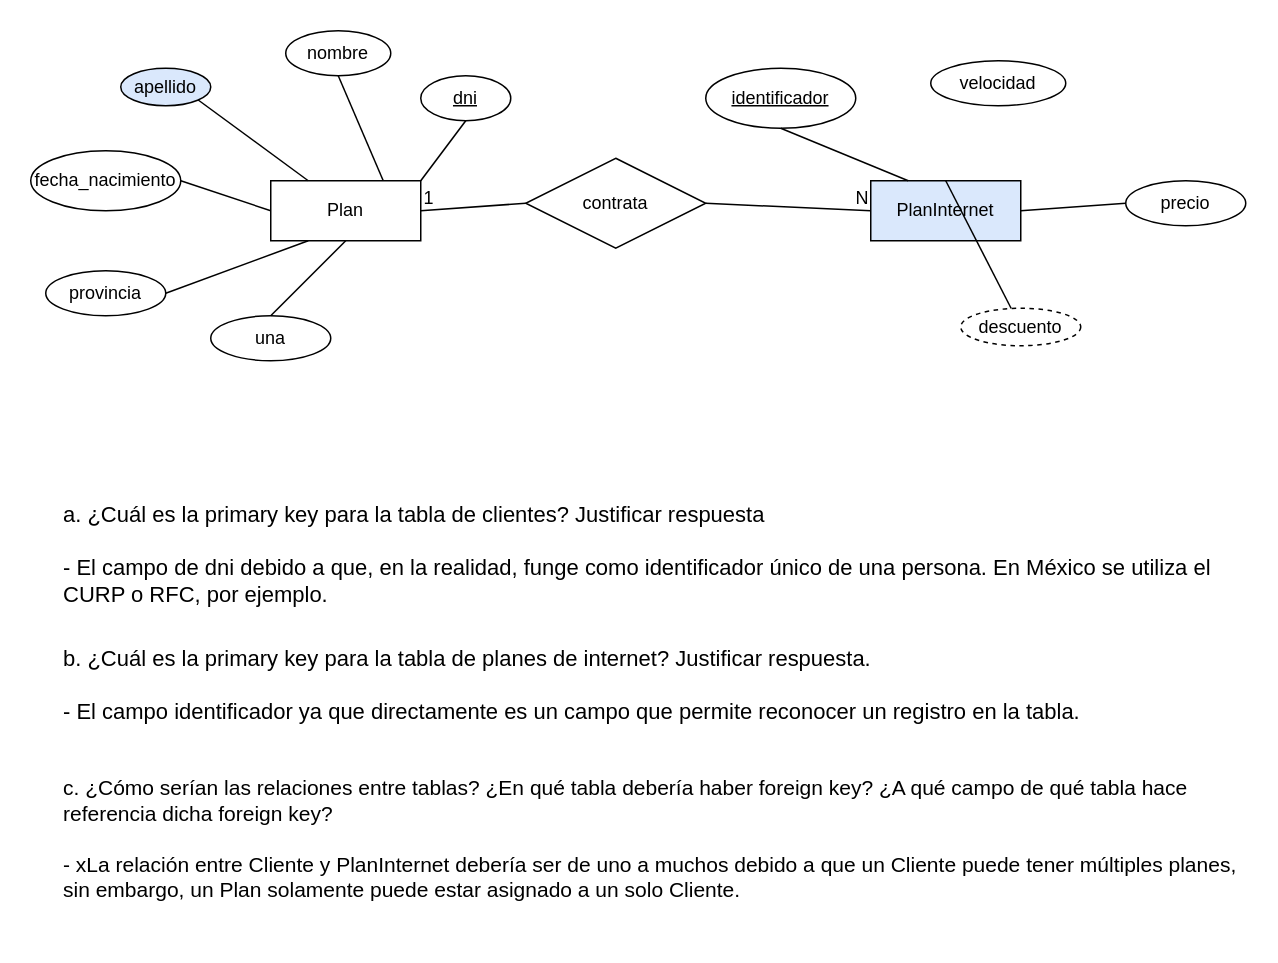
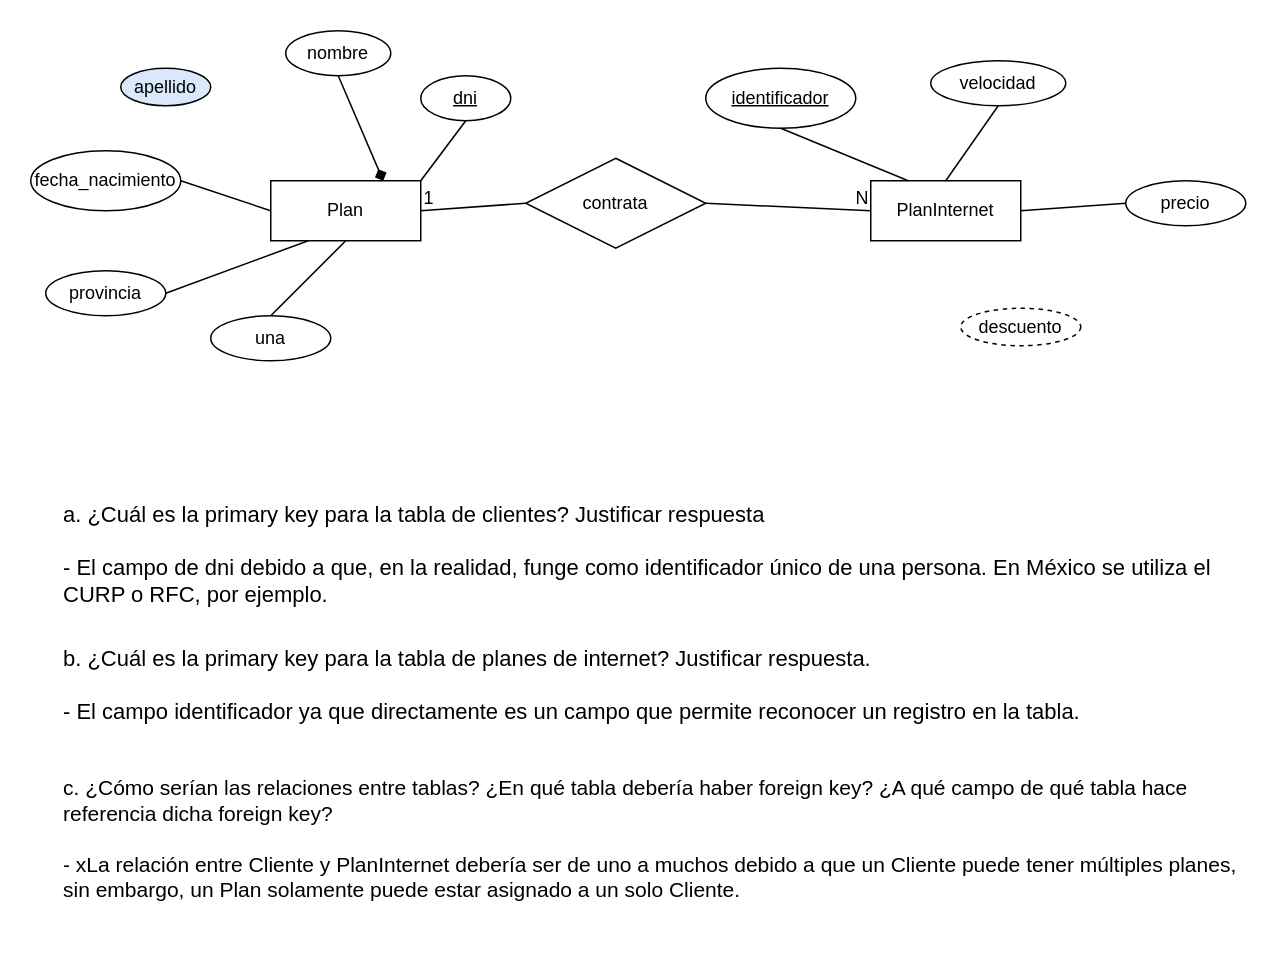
  <mxCell id="0" />
  <mxCell id="1" parent="0" />
  <mxCell id="2" value="Plan" style="whiteSpace=wrap;html=1;align=center;" vertex="1" parent="1"><mxGeometry x="180" y="120" width="100" height="40" as="geometry" /></mxCell>
- <mxCell id="3" value="PlanInternet" style="whiteSpace=wrap;html=1;align=center;fillColor=#dae8fc;" vertex="1" parent="1"><mxGeometry x="580" y="120" width="100" height="40" as="geometry" /></mxCell>
+ <mxCell id="3" value="PlanInternet" style="whiteSpace=wrap;html=1;align=center;" vertex="1" parent="1"><mxGeometry x="580" y="120" width="100" height="40" as="geometry" /></mxCell>
  <mxCell id="4" value="contrata" style="shape=rhombus;perimeter=rhombusPerimeter;whiteSpace=wrap;html=1;align=center;" vertex="1" parent="1"><mxGeometry x="350" y="105" width="120" height="60" as="geometry" /></mxCell>
  <mxCell id="5" value="" style="endArrow=none;html=1;rounded=0;entryX=0;entryY=0.5;entryDx=0;entryDy=0;exitX=1;exitY=0.5;exitDx=0;exitDy=0;" edge="1" parent="1" source="4" target="3"><mxGeometry relative="1" as="geometry"><mxPoint x="340" y="200" as="sourcePoint" /><mxPoint x="500" y="200" as="targetPoint" /></mxGeometry></mxCell>
  <mxCell id="6" value="N" style="resizable=0;html=1;whiteSpace=wrap;align=right;verticalAlign=bottom;" connectable="0" vertex="1" parent="5"><mxGeometry x="1" relative="1" as="geometry" /></mxCell>
  <mxCell id="7" value="" style="endArrow=none;html=1;rounded=0;entryX=1;entryY=0.5;entryDx=0;entryDy=0;exitX=0;exitY=0.5;exitDx=0;exitDy=0;" edge="1" parent="1" source="4" target="2"><mxGeometry relative="1" as="geometry"><mxPoint x="340" y="200" as="sourcePoint" /><mxPoint x="500" y="200" as="targetPoint" /></mxGeometry></mxCell>
  <mxCell id="8" value="1" style="resizable=0;html=1;whiteSpace=wrap;align=right;verticalAlign=bottom;" connectable="0" vertex="1" parent="7"><mxGeometry x="1" relative="1" as="geometry"><mxPoint x="10" as="offset" /></mxGeometry></mxCell>
  <mxCell id="9" value="dni" style="ellipse;whiteSpace=wrap;html=1;align=center;fontStyle=4;" vertex="1" parent="1"><mxGeometry x="280" y="50" width="60" height="30" as="geometry" /></mxCell>
  <mxCell id="10" value="nombre" style="ellipse;whiteSpace=wrap;html=1;align=center;" vertex="1" parent="1"><mxGeometry x="190" y="20" width="70" height="30" as="geometry" /></mxCell>
  <mxCell id="11" value="apellido" style="ellipse;whiteSpace=wrap;html=1;align=center;fillColor=#dae8fc;" vertex="1" parent="1"><mxGeometry x="80" y="45" width="60" height="25" as="geometry" /></mxCell>
  <mxCell id="12" value="fecha_nacimiento" style="ellipse;whiteSpace=wrap;html=1;align=center;" vertex="1" parent="1"><mxGeometry x="20" y="100" width="100" height="40" as="geometry" /></mxCell>
  <mxCell id="13" value="provincia" style="ellipse;whiteSpace=wrap;html=1;align=center;" vertex="1" parent="1"><mxGeometry x="30" y="180" width="80" height="30" as="geometry" /></mxCell>
  <mxCell id="14" value="una" style="ellipse;whiteSpace=wrap;html=1;align=center;" vertex="1" parent="1"><mxGeometry x="140" y="210" width="80" height="30" as="geometry" /></mxCell>
  <mxCell id="15" value="" style="endArrow=none;html=1;rounded=0;entryX=0.5;entryY=1;entryDx=0;entryDy=0;exitX=1;exitY=0;exitDx=0;exitDy=0;" edge="1" parent="1" source="2" target="9"><mxGeometry width="50" height="50" relative="1" as="geometry"><mxPoint x="460" y="230" as="sourcePoint" /><mxPoint x="510" y="180" as="targetPoint" /></mxGeometry></mxCell>
- <mxCell id="16" value="" style="endArrow=none;html=1;rounded=0;exitX=0.5;exitY=1;exitDx=0;exitDy=0;entryX=0.75;entryY=0;entryDx=0;entryDy=0;" edge="1" parent="1" source="10" target="2"><mxGeometry width="50" height="50" relative="1" as="geometry"><mxPoint x="460" y="230" as="sourcePoint" /><mxPoint x="510" y="180" as="targetPoint" /></mxGeometry></mxCell>
- <mxCell id="17" value="" style="endArrow=none;html=1;rounded=0;exitX=1;exitY=1;exitDx=0;exitDy=0;entryX=0.25;entryY=0;entryDx=0;entryDy=0;" edge="1" parent="1" source="11" target="2"><mxGeometry width="50" height="50" relative="1" as="geometry"><mxPoint x="460" y="230" as="sourcePoint" /><mxPoint x="510" y="180" as="targetPoint" /></mxGeometry></mxCell>
+ <mxCell id="16" value="" style="endArrow=diamond;html=1;rounded=0;exitX=0.5;exitY=1;exitDx=0;exitDy=0;entryX=0.75;entryY=0;entryDx=0;entryDy=0;" edge="1" parent="1" source="10" target="2"><mxGeometry width="50" height="50" relative="1" as="geometry"><mxPoint x="460" y="230" as="sourcePoint" /><mxPoint x="510" y="180" as="targetPoint" /></mxGeometry></mxCell>
  <mxCell id="18" value="" style="endArrow=none;html=1;rounded=0;exitX=1;exitY=0.5;exitDx=0;exitDy=0;entryX=0;entryY=0.5;entryDx=0;entryDy=0;" edge="1" parent="1" source="12" target="2"><mxGeometry width="50" height="50" relative="1" as="geometry"><mxPoint x="460" y="230" as="sourcePoint" /><mxPoint x="510" y="180" as="targetPoint" /></mxGeometry></mxCell>
  <mxCell id="19" value="" style="endArrow=none;html=1;rounded=0;exitX=1;exitY=0.5;exitDx=0;exitDy=0;entryX=0.25;entryY=1;entryDx=0;entryDy=0;" edge="1" parent="1" source="13" target="2"><mxGeometry width="50" height="50" relative="1" as="geometry"><mxPoint x="460" y="230" as="sourcePoint" /><mxPoint x="510" y="180" as="targetPoint" /></mxGeometry></mxCell>
  <mxCell id="20" value="" style="endArrow=none;html=1;rounded=0;exitX=0.5;exitY=0;exitDx=0;exitDy=0;entryX=0.5;entryY=1;entryDx=0;entryDy=0;" edge="1" parent="1" source="14" target="2"><mxGeometry width="50" height="50" relative="1" as="geometry"><mxPoint x="460" y="230" as="sourcePoint" /><mxPoint x="510" y="180" as="targetPoint" /></mxGeometry></mxCell>
  <mxCell id="21" value="velocidad" style="ellipse;whiteSpace=wrap;html=1;align=center;" vertex="1" parent="1"><mxGeometry x="620" y="40" width="90" height="30" as="geometry" /></mxCell>
  <mxCell id="22" value="identificador" style="ellipse;whiteSpace=wrap;html=1;align=center;fontStyle=4;" vertex="1" parent="1"><mxGeometry x="470" y="45" width="100" height="40" as="geometry" /></mxCell>
  <mxCell id="23" value="precio" style="ellipse;whiteSpace=wrap;html=1;align=center;" vertex="1" parent="1"><mxGeometry x="750" y="120" width="80" height="30" as="geometry" /></mxCell>
  <mxCell id="24" value="descuento" style="ellipse;whiteSpace=wrap;html=1;align=center;dashed=1;" vertex="1" parent="1"><mxGeometry x="640" y="205" width="80" height="25" as="geometry" /></mxCell>
  <mxCell id="25" value="" style="endArrow=none;html=1;rounded=0;entryX=0.5;entryY=1;entryDx=0;entryDy=0;exitX=0.25;exitY=0;exitDx=0;exitDy=0;" edge="1" parent="1" source="3" target="22"><mxGeometry width="50" height="50" relative="1" as="geometry"><mxPoint x="370" y="230" as="sourcePoint" /><mxPoint x="420" y="180" as="targetPoint" /></mxGeometry></mxCell>
- <mxCell id="26" value="" style="endArrow=none;html=1;rounded=0;exitX=0.5;exitY=0;exitDx=0;exitDy=0;" edge="1" parent="1" source="3" target="24"><mxGeometry width="50" height="50" relative="1" as="geometry"><mxPoint x="370" y="230" as="sourcePoint" /><mxPoint x="420" y="180" as="targetPoint" /></mxGeometry></mxCell>
+ <mxCell id="26" value="" style="endArrow=none;html=1;rounded=0;entryX=0.5;entryY=1;entryDx=0;entryDy=0;exitX=0.5;exitY=0;exitDx=0;exitDy=0;" edge="1" parent="1" source="3" target="21"><mxGeometry width="50" height="50" relative="1" as="geometry"><mxPoint x="370" y="230" as="sourcePoint" /><mxPoint x="420" y="180" as="targetPoint" /></mxGeometry></mxCell>
  <mxCell id="27" value="" style="endArrow=none;html=1;rounded=0;entryX=0;entryY=0.5;entryDx=0;entryDy=0;exitX=1;exitY=0.5;exitDx=0;exitDy=0;" edge="1" parent="1" source="3" target="23"><mxGeometry width="50" height="50" relative="1" as="geometry"><mxPoint x="370" y="230" as="sourcePoint" /><mxPoint x="420" y="180" as="targetPoint" /></mxGeometry></mxCell>
  <mxCell id="28" value="&lt;p style=&quot;line-height: 1.8; margin-left: 3.26pt; text-indent: -18pt; margin-top: 0pt; margin-bottom: 6pt; padding: 0pt 0pt 0pt 18pt;&quot; dir=&quot;ltr&quot;&gt;&lt;/p&gt;&lt;div&gt;&lt;/div&gt;&lt;span style=&quot;font-size: 11pt; background-color: transparent; font-variant-numeric: normal; font-variant-east-asian: normal; font-variant-alternates: normal; font-variant-position: normal; vertical-align: baseline;&quot;&gt;a. ¿Cuál es la primary key para la tabla de clientes? Justificar respuesta&lt;br&gt;&lt;br&gt;- El campo de dni debido a que, en la realidad, funge como identificador único de una persona. En México se utiliza el CURP o RFC, por ejemplo.&lt;br&gt;&lt;br&gt;&lt;p style=&quot;line-height: 1.8; margin-left: 3.26pt; text-indent: -18pt; text-align: justify; margin-top: 0pt; margin-bottom: 6pt; padding: 0pt 0pt 0pt 18pt;&quot; dir=&quot;ltr&quot;&gt;&lt;/p&gt;&lt;div style=&quot;&quot;&gt;&lt;/div&gt;&lt;span style=&quot;font-size: 11pt; background-color: transparent; font-variant-numeric: normal; font-variant-east-asian: normal; font-variant-alternates: normal; font-variant-position: normal; vertical-align: baseline;&quot;&gt;b. ¿Cuál es la primary key para la tabla de planes de internet? Justificar respuesta.&lt;br&gt;&lt;br&gt;- El campo identificador ya que directamente es un campo que permite reconocer un registro en la tabla.&lt;br&gt;&lt;/span&gt;&lt;/span&gt;&lt;span style=&quot;font-size: 14px;&quot; id=&quot;docs-internal-guid-b8ac7562-7fff-12db-51de-947a7bf0a608&quot;&gt;&lt;br&gt;&lt;br class=&quot;Apple-interchange-newline&quot;&gt;c. ¿Cómo serían las relaciones entre tablas? ¿En qué tabla debería haber foreign key? ¿A qué campo de qué tabla hace referencia dicha foreign key?&lt;br&gt;&lt;br&gt;- xLa relación entre Cliente y PlanInternet debería ser de uno a muchos debido a que un Cliente puede tener múltiples planes, sin embargo, un Plan solamente puede estar asignado a un solo Cliente.&lt;br&gt;&lt;span id=&quot;docs-internal-guid-c2402dab-7fff-5e42-21f7-dfc296c54ec6&quot;&gt;&lt;/span&gt;&lt;br&gt;&lt;span id=&quot;docs-internal-guid-c2402dab-7fff-5e42-21f7-dfc296c54ec6&quot;&gt;&lt;/span&gt;&lt;br&gt;&lt;/span&gt;" style="text;html=1;strokeColor=none;fillColor=none;align=left;verticalAlign=top;whiteSpace=wrap;rounded=0;" vertex="1" parent="1"><mxGeometry x="40" y="320" width="790" height="300" as="geometry" /></mxCell>
  <mxCell id="29" value="&lt;span id=&quot;docs-internal-guid-c2402dab-7fff-5e42-21f7-dfc296c54ec6&quot;&gt;&lt;/span&gt;" style="text;html=1;strokeColor=none;fillColor=none;align=center;verticalAlign=middle;whiteSpace=wrap;rounded=0;" vertex="1" parent="1"><mxGeometry x="40" y="520" width="60" height="30" as="geometry" /></mxCell>
